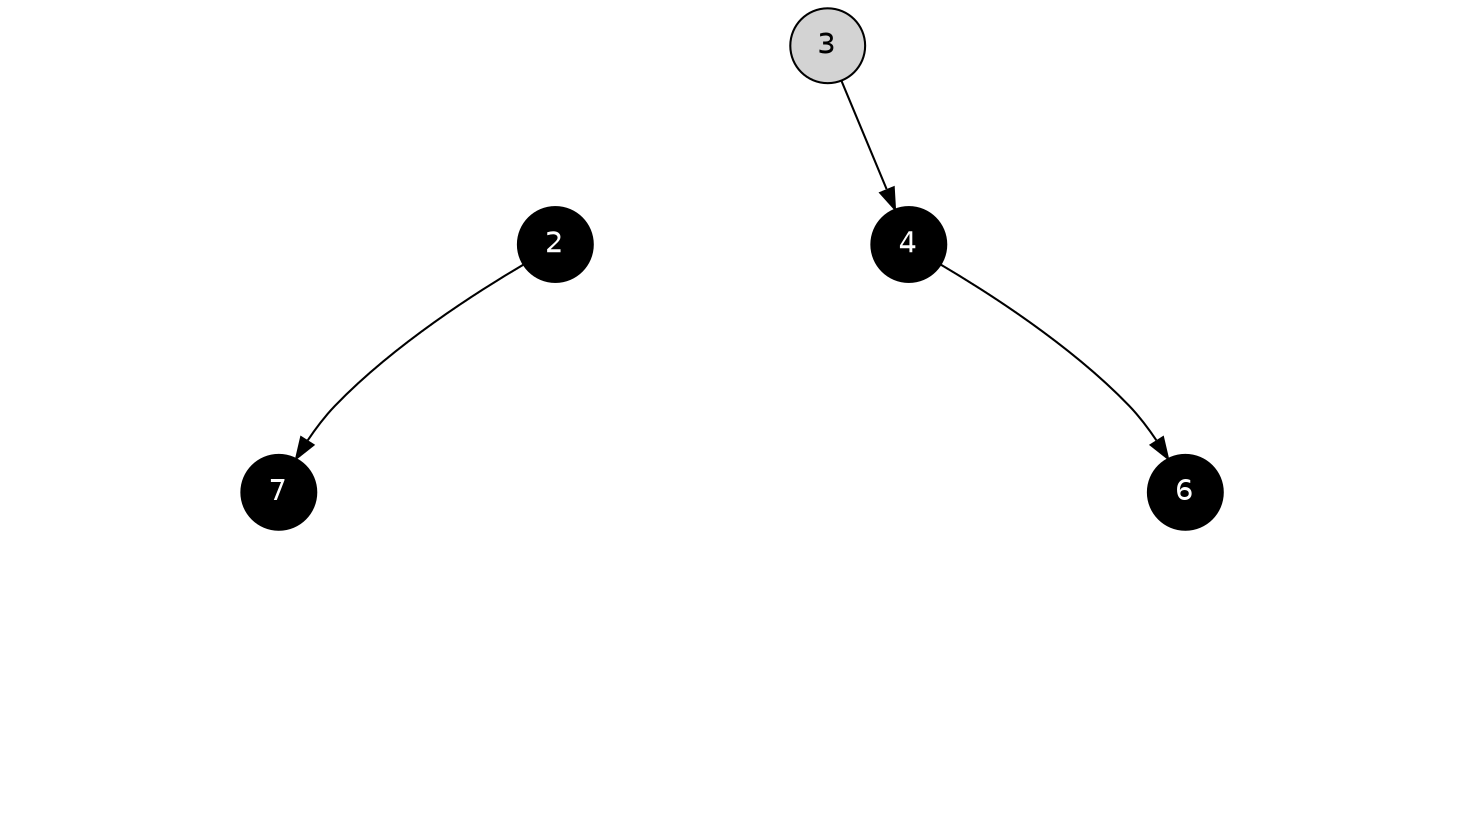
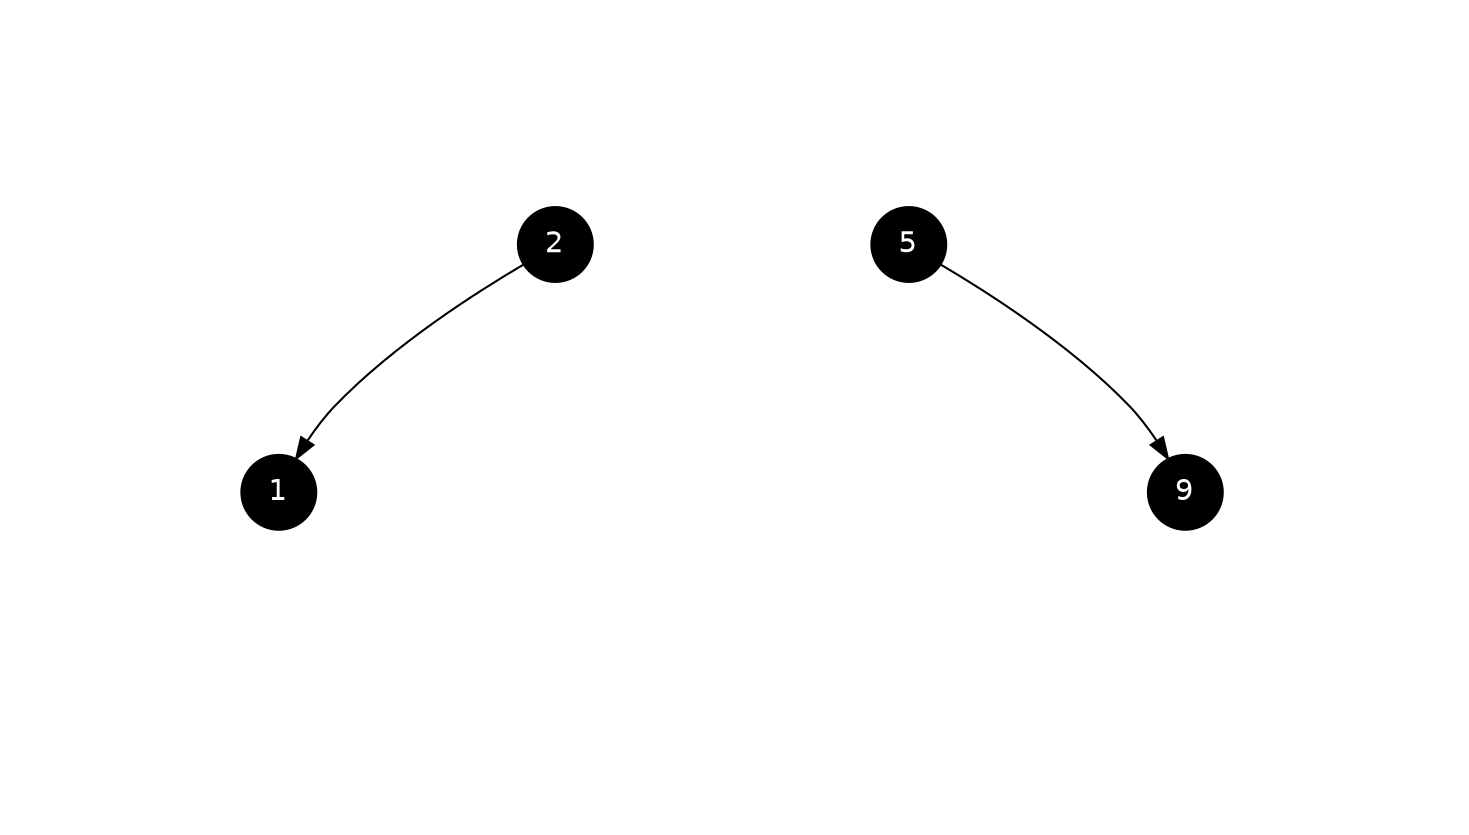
  digraph {
    fontname="DejaVu Sans"
    node [fontname="DejaVu Sans" shape=circle style=invis]
    edge [fontname="DejaVu Sans" style=invis]
    nila1l
    nila1m
    nila1r
-   n4 [fillcolor=black fontcolor=white label=7 style=filled]
+   n4 [fillcolor=black fontcolor=white label=1 style=filled]
    nila2m
    nila2r
    nila6l
    nila6m
    nila6r
    nila5l
    nila5m
-   n12 [fillcolor=black fontcolor=white label=6 style=filled]
+   n12 [fillcolor=black fontcolor=white label=9 style=filled]
    n13 [fillcolor=black fontcolor=white label=2 style=filled]
    nila3m
-   n15 [fillcolor=black fontcolor=white label=4 style=filled]
-   n16 [fillcolor=lightgray fontcolor=black label=3 style=filled]
+   n15 [fillcolor=black fontcolor=white label=5 style=filled]
    subgraph sub_1 {
      rank=same
      nila1l
      nila1m
      nila1r
    }
    subgraph sub_2 {
      rank=same
      n4
      nila2m
      nila2r
    }
    subgraph sub_3 {
      rank=same
      nila6l
      nila6m
      nila6r
    }
    subgraph sub_4 {
      rank=same
      nila5l
      nila5m
      n12
    }
    subgraph sub_5 {
      rank=same
      n13
      nila3m
      n15
    }
    nila1l -> nila1m
    nila1m -> nila1r
    n4 -> nila1l
    n4 -> nila1m
    n4 -> nila1r
    n4 -> nila2m
    nila2m -> nila2r
    nila6l -> nila6m
    nila6m -> nila6r
    nila5l -> nila5m
    nila5m -> n12
    n12 -> nila6l
    n12 -> nila6m
    n12 -> nila6r
    n13 -> n4 [style=""]
    n13 -> nila2m
    n13 -> nila2r
    n13 -> nila3m
    nila3m -> n15
    n15 -> nila5l
    n15 -> nila5m
    n15 -> n12 [style=""]
-   n16 -> nila3m
-   n16 -> n15 [style=""]
  }
